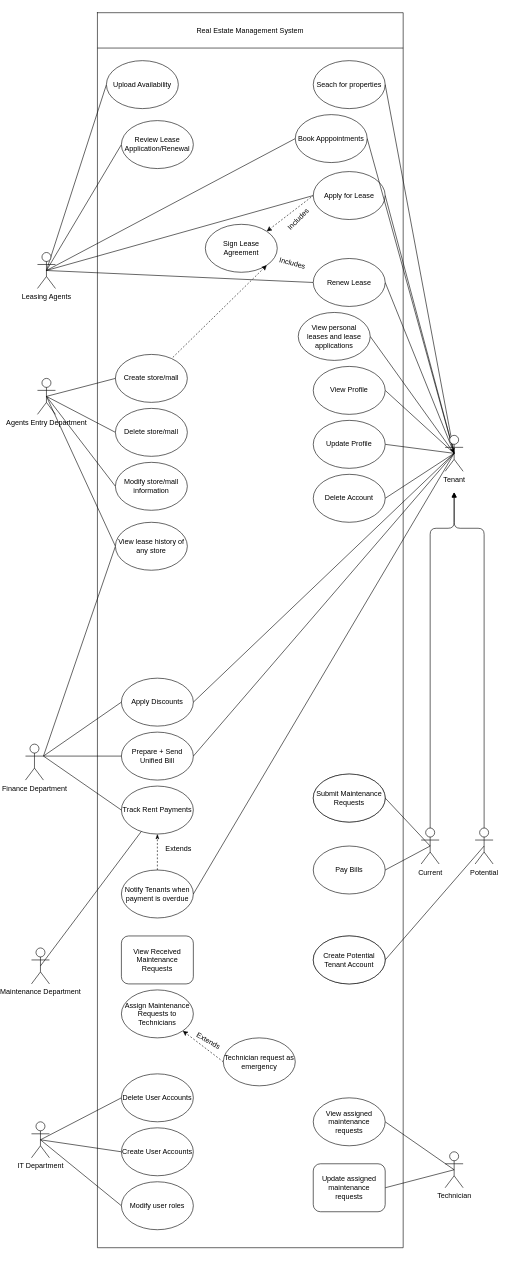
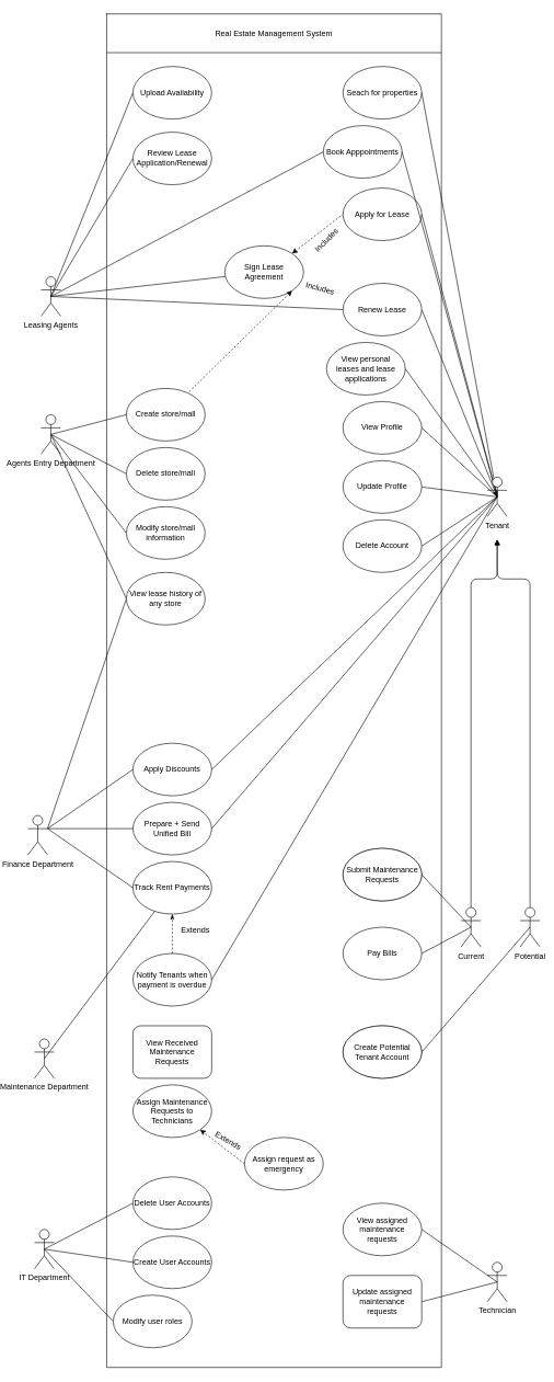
  <mxCell id="0" />
  <mxCell id="1" parent="0" />
  <mxCell id="2" value="" style="shape=table;startSize=0;container=1;collapsible=0;childLayout=tableLayout;" parent="1" vertex="1"><mxGeometry x="140" y="20" width="510" height="2060" as="geometry" /></mxCell>
  <mxCell id="3" value="" style="shape=tableRow;horizontal=0;startSize=0;swimlaneHead=0;swimlaneBody=0;top=0;left=0;bottom=0;right=0;collapsible=0;dropTarget=0;fillColor=none;points=[[0,0.5],[1,0.5]];portConstraint=eastwest;" parent="2" vertex="1"><mxGeometry width="510" height="59" as="geometry" /></mxCell>
  <mxCell id="4" value="Real Estate Management System" style="shape=partialRectangle;html=1;whiteSpace=wrap;connectable=0;overflow=hidden;fillColor=none;top=0;left=0;bottom=0;right=0;pointerEvents=1;" parent="3" vertex="1"><mxGeometry width="510" height="59" as="geometry"><mxRectangle width="510" height="59" as="alternateBounds" /></mxGeometry></mxCell>
  <mxCell id="5" value="" style="shape=tableRow;horizontal=0;startSize=0;swimlaneHead=0;swimlaneBody=0;top=0;left=0;bottom=0;right=0;collapsible=0;dropTarget=0;fillColor=none;points=[[0,0.5],[1,0.5]];portConstraint=eastwest;" parent="2" vertex="1"><mxGeometry y="59" width="510" height="2001" as="geometry" /></mxCell>
  <mxCell id="6" value="" style="shape=partialRectangle;html=1;whiteSpace=wrap;connectable=0;overflow=hidden;fillColor=none;top=0;left=0;bottom=0;right=0;pointerEvents=1;" parent="5" vertex="1"><mxGeometry width="510" height="2001" as="geometry"><mxRectangle width="510" height="2001" as="alternateBounds" /></mxGeometry></mxCell>
  <mxCell id="7" value="Prepare + Send Unified Bill" style="ellipse;whiteSpace=wrap;html=1;" parent="1" vertex="1"><mxGeometry x="180" y="1220" width="120" height="80" as="geometry" /></mxCell>
  <mxCell id="8" value="Apply Discounts" style="ellipse;whiteSpace=wrap;html=1;" parent="1" vertex="1"><mxGeometry x="180" y="1130" width="120" height="80" as="geometry" /></mxCell>
  <mxCell id="9" style="edgeStyle=none;html=1;exitX=0.5;exitY=0;exitDx=0;exitDy=0;entryX=0.5;entryY=1;entryDx=0;entryDy=0;endArrow=classicThin;endFill=1;dashed=1;" parent="1" source="10" target="12" edge="1"><mxGeometry relative="1" as="geometry" /></mxCell>
  <mxCell id="10" value="Notify Tenants when payment is overdue" style="ellipse;whiteSpace=wrap;html=1;" parent="1" vertex="1"><mxGeometry x="180" y="1450" width="120" height="80" as="geometry" /></mxCell>
  <mxCell id="11" value="Submit Maintenance Requests" style="ellipse;whiteSpace=wrap;html=1;" parent="1" vertex="1"><mxGeometry x="500" y="1290" width="120" height="80" as="geometry" /></mxCell>
  <mxCell id="12" value="Track Rent Payments" style="ellipse;whiteSpace=wrap;html=1;" parent="1" vertex="1"><mxGeometry x="180" y="1310" width="120" height="80" as="geometry" /></mxCell>
  <mxCell id="13" style="edgeStyle=none;html=1;exitX=1;exitY=0;exitDx=0;exitDy=0;entryX=0;entryY=0.5;entryDx=0;entryDy=0;endArrow=none;endFill=0;dashed=1;startArrow=classic;startFill=1;" parent="1" source="14" target="15" edge="1"><mxGeometry relative="1" as="geometry" /></mxCell>
  <mxCell id="14" value="Sign Lease Agreement" style="ellipse;whiteSpace=wrap;html=1;" parent="1" vertex="1"><mxGeometry x="320" y="373" width="120" height="80" as="geometry" /></mxCell>
  <mxCell id="15" value="Apply for Lease" style="ellipse;whiteSpace=wrap;html=1;" parent="1" vertex="1"><mxGeometry x="500" y="285" width="120" height="80" as="geometry" /></mxCell>
  <mxCell id="16" value="Book Apppointments" style="ellipse;whiteSpace=wrap;html=1;" parent="1" vertex="1"><mxGeometry x="470" y="190" width="120" height="80" as="geometry" /></mxCell>
  <mxCell id="17" value="Seach for properties" style="ellipse;whiteSpace=wrap;html=1;" parent="1" vertex="1"><mxGeometry x="500" y="100" width="120" height="80" as="geometry" /></mxCell>
  <mxCell id="18" value="Create store/mall" style="ellipse;whiteSpace=wrap;html=1;" parent="1" vertex="1"><mxGeometry x="170" y="590" width="120" height="80" as="geometry" /></mxCell>
  <mxCell id="19" style="edgeStyle=none;html=1;exitX=0.5;exitY=0.5;exitDx=0;exitDy=0;exitPerimeter=0;endArrow=none;endFill=0;" parent="1" source="20" target="12" edge="1"><mxGeometry relative="1" as="geometry" /></mxCell>
  <mxCell id="20" value="Maintenance Department" style="shape=umlActor;verticalLabelPosition=bottom;verticalAlign=top;html=1;outlineConnect=0;" parent="1" vertex="1"><mxGeometry x="30" y="1580" width="30" height="60" as="geometry" /></mxCell>
  <mxCell id="21" style="edgeStyle=none;html=1;exitX=1;exitY=0.333;exitDx=0;exitDy=0;exitPerimeter=0;entryX=0;entryY=0.5;entryDx=0;entryDy=0;endArrow=none;endFill=0;" parent="1" source="25" target="8" edge="1"><mxGeometry relative="1" as="geometry" /></mxCell>
  <mxCell id="22" style="edgeStyle=none;html=1;exitX=1;exitY=0.333;exitDx=0;exitDy=0;exitPerimeter=0;entryX=0;entryY=0.5;entryDx=0;entryDy=0;endArrow=none;endFill=0;" parent="1" source="25" target="12" edge="1"><mxGeometry relative="1" as="geometry" /></mxCell>
  <mxCell id="23" style="edgeStyle=none;html=1;exitX=1;exitY=0.333;exitDx=0;exitDy=0;exitPerimeter=0;entryX=0;entryY=0.5;entryDx=0;entryDy=0;endArrow=none;endFill=0;" parent="1" source="25" target="7" edge="1"><mxGeometry relative="1" as="geometry" /></mxCell>
  <mxCell id="24" style="edgeStyle=none;html=1;entryX=0;entryY=0.5;entryDx=0;entryDy=0;endArrow=none;endFill=0;exitX=1;exitY=0.333;exitDx=0;exitDy=0;exitPerimeter=0;" parent="1" source="25" target="85" edge="1"><mxGeometry relative="1" as="geometry"><mxPoint x="60" y="1260" as="sourcePoint" /></mxGeometry></mxCell>
  <mxCell id="25" value="Finance Department" style="shape=umlActor;verticalLabelPosition=bottom;verticalAlign=top;html=1;outlineConnect=0;" parent="1" vertex="1"><mxGeometry x="20" y="1240" width="30" height="60" as="geometry" /></mxCell>
  <mxCell id="26" style="edgeStyle=none;html=1;exitX=0.5;exitY=0.5;exitDx=0;exitDy=0;exitPerimeter=0;entryX=0;entryY=0.5;entryDx=0;entryDy=0;endArrow=none;endFill=0;" parent="1" source="30" target="18" edge="1"><mxGeometry relative="1" as="geometry" /></mxCell>
  <mxCell id="27" style="edgeStyle=none;html=1;exitX=0.5;exitY=0.5;exitDx=0;exitDy=0;exitPerimeter=0;entryX=0;entryY=0.5;entryDx=0;entryDy=0;endArrow=none;endFill=0;" parent="1" source="30" target="73" edge="1"><mxGeometry relative="1" as="geometry" /></mxCell>
  <mxCell id="28" style="edgeStyle=none;html=1;exitX=0.5;exitY=0.5;exitDx=0;exitDy=0;exitPerimeter=0;entryX=0;entryY=0.5;entryDx=0;entryDy=0;endArrow=none;endFill=0;" parent="1" source="30" target="74" edge="1"><mxGeometry relative="1" as="geometry" /></mxCell>
  <mxCell id="29" style="edgeStyle=none;html=1;exitX=0.5;exitY=0.5;exitDx=0;exitDy=0;exitPerimeter=0;entryX=0;entryY=0.5;entryDx=0;entryDy=0;endArrow=none;endFill=0;" parent="1" source="30" target="85" edge="1"><mxGeometry relative="1" as="geometry" /></mxCell>
  <mxCell id="30" value="Agents Entry Department" style="shape=umlActor;verticalLabelPosition=bottom;verticalAlign=top;html=1;outlineConnect=0;" parent="1" vertex="1"><mxGeometry x="40" y="630" width="30" height="60" as="geometry" /></mxCell>
  <mxCell id="31" style="edgeStyle=none;html=1;exitX=0.5;exitY=0.5;exitDx=0;exitDy=0;exitPerimeter=0;entryX=1;entryY=0.5;entryDx=0;entryDy=0;endArrow=none;endFill=0;" parent="1" source="41" target="17" edge="1"><mxGeometry relative="1" as="geometry" /></mxCell>
  <mxCell id="32" style="edgeStyle=none;html=1;exitX=0.5;exitY=0.5;exitDx=0;exitDy=0;exitPerimeter=0;entryX=1;entryY=0.5;entryDx=0;entryDy=0;endArrow=none;endFill=0;" parent="1" source="41" target="16" edge="1"><mxGeometry relative="1" as="geometry" /></mxCell>
  <mxCell id="33" style="edgeStyle=none;html=1;exitX=0.5;exitY=0.5;exitDx=0;exitDy=0;exitPerimeter=0;entryX=1;entryY=0.5;entryDx=0;entryDy=0;endArrow=none;endFill=0;" parent="1" source="41" target="15" edge="1"><mxGeometry relative="1" as="geometry" /></mxCell>
  <mxCell id="34" style="edgeStyle=none;html=1;exitX=0.5;exitY=0.5;exitDx=0;exitDy=0;exitPerimeter=0;endArrow=none;endFill=0;entryX=1;entryY=0.5;entryDx=0;entryDy=0;" parent="1" source="41" target="10" edge="1"><mxGeometry relative="1" as="geometry"><mxPoint x="280" y="730" as="targetPoint" /></mxGeometry></mxCell>
  <mxCell id="35" style="edgeStyle=none;html=1;exitX=0.5;exitY=0.5;exitDx=0;exitDy=0;exitPerimeter=0;entryX=1;entryY=0.5;entryDx=0;entryDy=0;endArrow=none;endFill=0;" parent="1" source="41" target="7" edge="1"><mxGeometry relative="1" as="geometry" /></mxCell>
  <mxCell id="36" style="edgeStyle=none;html=1;exitX=0.5;exitY=0.5;exitDx=0;exitDy=0;exitPerimeter=0;entryX=1;entryY=0.5;entryDx=0;entryDy=0;endArrow=none;endFill=0;" parent="1" source="41" target="62" edge="1"><mxGeometry relative="1" as="geometry" /></mxCell>
  <mxCell id="37" style="edgeStyle=none;html=1;exitX=0.5;exitY=0.5;exitDx=0;exitDy=0;exitPerimeter=0;entryX=1;entryY=0.5;entryDx=0;entryDy=0;endArrow=none;endFill=0;" parent="1" source="41" target="8" edge="1"><mxGeometry relative="1" as="geometry" /></mxCell>
  <mxCell id="38" style="edgeStyle=none;html=1;exitX=0.5;exitY=0.5;exitDx=0;exitDy=0;exitPerimeter=0;entryX=1;entryY=0.5;entryDx=0;entryDy=0;endArrow=none;endFill=0;" parent="1" source="41" target="72" edge="1"><mxGeometry relative="1" as="geometry" /></mxCell>
  <mxCell id="39" style="edgeStyle=none;html=1;exitX=0.5;exitY=0.5;exitDx=0;exitDy=0;exitPerimeter=0;entryX=1;entryY=0.5;entryDx=0;entryDy=0;endArrow=none;endFill=0;" parent="1" source="41" target="78" edge="1"><mxGeometry relative="1" as="geometry" /></mxCell>
  <mxCell id="40" style="edgeStyle=none;html=1;exitX=0.5;exitY=0.5;exitDx=0;exitDy=0;exitPerimeter=0;entryX=1;entryY=0.5;entryDx=0;entryDy=0;endArrow=none;endFill=0;" parent="1" source="41" target="84" edge="1"><mxGeometry relative="1" as="geometry" /></mxCell>
  <mxCell id="41" value="Tenant" style="shape=umlActor;verticalLabelPosition=bottom;verticalAlign=top;html=1;outlineConnect=0;" parent="1" vertex="1"><mxGeometry x="720" y="725" width="30" height="60" as="geometry" /></mxCell>
  <mxCell id="42" style="edgeStyle=none;html=1;exitX=0.5;exitY=0.5;exitDx=0;exitDy=0;exitPerimeter=0;entryX=0;entryY=0.5;entryDx=0;entryDy=0;endArrow=none;endFill=0;" parent="1" source="47" target="50" edge="1"><mxGeometry relative="1" as="geometry" /></mxCell>
  <mxCell id="43" style="edgeStyle=none;html=1;exitX=0.5;exitY=0.5;exitDx=0;exitDy=0;exitPerimeter=0;entryX=0;entryY=0.5;entryDx=0;entryDy=0;endArrow=none;endFill=0;" parent="1" source="47" target="16" edge="1"><mxGeometry relative="1" as="geometry" /></mxCell>
- <mxCell id="44" style="edgeStyle=none;html=1;exitX=0.5;exitY=0.5;exitDx=0;exitDy=0;exitPerimeter=0;entryX=0;entryY=0.5;entryDx=0;entryDy=0;endArrow=none;endFill=0;" parent="1" source="47" target="15" edge="1"><mxGeometry relative="1" as="geometry" /></mxCell>
+ <mxCell id="44" style="edgeStyle=none;html=1;exitX=0.5;exitY=0.5;exitDx=0;exitDy=0;exitPerimeter=0;endArrow=none;endFill=0;" parent="1" source="47" target="14" edge="1"><mxGeometry relative="1" as="geometry" /></mxCell>
  <mxCell id="45" style="edgeStyle=none;html=1;exitX=0.5;exitY=0.5;exitDx=0;exitDy=0;exitPerimeter=0;entryX=0;entryY=0.5;entryDx=0;entryDy=0;endArrow=none;endFill=0;" parent="1" source="47" target="90" edge="1"><mxGeometry relative="1" as="geometry" /></mxCell>
  <mxCell id="46" style="edgeStyle=none;html=1;exitX=0.5;exitY=0.5;exitDx=0;exitDy=0;exitPerimeter=0;entryX=0;entryY=0.5;entryDx=0;entryDy=0;endArrow=none;endFill=0;" parent="1" source="47" target="87" edge="1"><mxGeometry relative="1" as="geometry" /></mxCell>
  <mxCell id="47" value="Leasing Agents" style="shape=umlActor;verticalLabelPosition=bottom;verticalAlign=top;html=1;outlineConnect=0;" parent="1" vertex="1"><mxGeometry x="40" y="420" width="30" height="60" as="geometry" /></mxCell>
  <mxCell id="48" value="View Received Maintenance Requests" style="whiteSpace=wrap;html=1;rounded=1;" parent="1" vertex="1"><mxGeometry x="180" y="1560" width="120" height="80" as="geometry" /></mxCell>
  <mxCell id="49" value="Assign Maintenance Requests to Technicians" style="ellipse;whiteSpace=wrap;html=1;" parent="1" vertex="1"><mxGeometry x="180" y="1650" width="120" height="80" as="geometry" /></mxCell>
- <mxCell id="50" value="Upload Availability" style="ellipse;whiteSpace=wrap;html=1;" parent="1" vertex="1"><mxGeometry x="155" y="100" width="120" height="80" as="geometry" /></mxCell>
+ <mxCell id="50" value="Upload Availability" style="ellipse;whiteSpace=wrap;html=1;" parent="1" vertex="1"><mxGeometry x="180" y="100" width="120" height="80" as="geometry" /></mxCell>
  <mxCell id="51" value="Extends" style="text;html=1;align=center;verticalAlign=middle;resizable=0;points=[];autosize=1;strokeColor=none;fillColor=none;" parent="1" vertex="1"><mxGeometry x="240" y="1400" width="70" height="30" as="geometry" /></mxCell>
  <mxCell id="52" style="edgeStyle=orthogonalEdgeStyle;html=1;exitX=0.5;exitY=0;exitDx=0;exitDy=0;exitPerimeter=0;endArrow=block;endFill=1;" parent="1" source="55" edge="1"><mxGeometry relative="1" as="geometry"><mxPoint x="735" y="820" as="targetPoint" /><Array as="points"><mxPoint x="695" y="880" /><mxPoint x="735" y="880" /></Array></mxGeometry></mxCell>
  <mxCell id="53" style="html=1;exitX=0.5;exitY=0.5;exitDx=0;exitDy=0;exitPerimeter=0;entryX=1;entryY=0.5;entryDx=0;entryDy=0;endArrow=none;endFill=0;" parent="1" source="55" target="11" edge="1"><mxGeometry relative="1" as="geometry" /></mxCell>
  <mxCell id="54" style="edgeStyle=none;html=1;exitX=0.5;exitY=0.5;exitDx=0;exitDy=0;exitPerimeter=0;entryX=1;entryY=0.5;entryDx=0;entryDy=0;endArrow=none;endFill=0;" parent="1" source="55" target="80" edge="1"><mxGeometry relative="1" as="geometry"><mxPoint x="500" y="1430" as="targetPoint" /></mxGeometry></mxCell>
  <mxCell id="55" value="Current&lt;br&gt;" style="shape=umlActor;verticalLabelPosition=bottom;verticalAlign=top;html=1;outlineConnect=0;" parent="1" vertex="1"><mxGeometry x="680" y="1380" width="30" height="60" as="geometry" /></mxCell>
  <mxCell id="56" style="edgeStyle=orthogonalEdgeStyle;html=1;exitX=0.5;exitY=0;exitDx=0;exitDy=0;exitPerimeter=0;endArrow=block;endFill=1;" parent="1" source="58" edge="1"><mxGeometry relative="1" as="geometry"><mxPoint x="735" y="820" as="targetPoint" /><Array as="points"><mxPoint x="785" y="880" /><mxPoint x="735" y="880" /></Array></mxGeometry></mxCell>
  <mxCell id="57" style="elbow=vertical;html=1;exitX=0.5;exitY=0.5;exitDx=0;exitDy=0;exitPerimeter=0;entryX=1;entryY=0.5;entryDx=0;entryDy=0;endArrow=none;endFill=0;" parent="1" source="58" target="70" edge="1"><mxGeometry relative="1" as="geometry" /></mxCell>
  <mxCell id="58" value="Potential" style="shape=umlActor;verticalLabelPosition=bottom;verticalAlign=top;html=1;outlineConnect=0;" parent="1" vertex="1"><mxGeometry x="770" y="1380" width="30" height="60" as="geometry" /></mxCell>
  <mxCell id="59" style="edgeStyle=none;html=1;entryX=1;entryY=0.5;entryDx=0;entryDy=0;endArrow=none;endFill=0;exitX=0.5;exitY=0.5;exitDx=0;exitDy=0;exitPerimeter=0;" parent="1" source="60" target="61" edge="1"><mxGeometry relative="1" as="geometry"><mxPoint x="715" y="1900" as="sourcePoint" /></mxGeometry></mxCell>
  <mxCell id="60" value="Technician" style="shape=umlActor;verticalLabelPosition=bottom;verticalAlign=top;html=1;outlineConnect=0;direction=east;" parent="1" vertex="1"><mxGeometry x="720" y="1920" width="30" height="60" as="geometry" /></mxCell>
  <mxCell id="61" value="View assigned maintenance requests" style="ellipse;whiteSpace=wrap;html=1;" parent="1" vertex="1"><mxGeometry x="500" y="1830" width="120" height="80" as="geometry" /></mxCell>
  <mxCell id="62" value="View personal &lt;br&gt;leases and lease applications" style="ellipse;whiteSpace=wrap;html=1;" parent="1" vertex="1"><mxGeometry x="475" y="520" width="120" height="80" as="geometry" /></mxCell>
  <mxCell id="63" value="Includes" style="text;html=1;align=center;verticalAlign=middle;resizable=0;points=[];autosize=1;strokeColor=none;fillColor=none;rotation=-45;" parent="1" vertex="1"><mxGeometry x="440" y="350" width="70" height="30" as="geometry" /></mxCell>
  <mxCell id="64" style="html=1;exitX=0.5;exitY=0.5;exitDx=0;exitDy=0;exitPerimeter=0;entryX=0;entryY=0.5;entryDx=0;entryDy=0;endArrow=none;endFill=0;" parent="1" source="67" target="68" edge="1"><mxGeometry relative="1" as="geometry" /></mxCell>
  <mxCell id="65" style="edgeStyle=none;html=1;exitX=0.5;exitY=0.5;exitDx=0;exitDy=0;exitPerimeter=0;entryX=0;entryY=0.5;entryDx=0;entryDy=0;endArrow=none;endFill=0;" parent="1" source="67" target="69" edge="1"><mxGeometry relative="1" as="geometry" /></mxCell>
  <mxCell id="66" style="edgeStyle=none;html=1;exitX=0.5;exitY=0.5;exitDx=0;exitDy=0;exitPerimeter=0;entryX=0;entryY=0.5;entryDx=0;entryDy=0;endArrow=none;endFill=0;" parent="1" source="67" target="71" edge="1"><mxGeometry relative="1" as="geometry" /></mxCell>
  <mxCell id="67" value="IT Department" style="shape=umlActor;verticalLabelPosition=bottom;verticalAlign=top;html=1;outlineConnect=0;" parent="1" vertex="1"><mxGeometry x="30" y="1870" width="30" height="60" as="geometry" /></mxCell>
  <mxCell id="68" value="Delete User Accounts" style="ellipse;whiteSpace=wrap;html=1;" parent="1" vertex="1"><mxGeometry x="180" y="1790" width="120" height="80" as="geometry" /></mxCell>
  <mxCell id="69" value="Create User Accounts" style="ellipse;whiteSpace=wrap;html=1;" parent="1" vertex="1"><mxGeometry x="180" y="1880" width="120" height="80" as="geometry" /></mxCell>
  <mxCell id="70" value="Create Potential Tenant Account" style="ellipse;whiteSpace=wrap;html=1;" parent="1" vertex="1"><mxGeometry x="500" y="1560" width="120" height="80" as="geometry" /></mxCell>
- <mxCell id="71" value="Modify user roles" style="ellipse;whiteSpace=wrap;html=1;" parent="1" vertex="1"><mxGeometry x="180" y="1970" width="120" height="80" as="geometry" /></mxCell>
+ <mxCell id="71" value="Modify user roles" style="ellipse;whiteSpace=wrap;html=1;" parent="1" vertex="1"><mxGeometry x="150" y="1970" width="120" height="80" as="geometry" /></mxCell>
  <mxCell id="72" value="View Profile" style="ellipse;whiteSpace=wrap;html=1;" parent="1" vertex="1"><mxGeometry x="500" y="610" width="120" height="80" as="geometry" /></mxCell>
  <mxCell id="73" value="Delete store/mall" style="ellipse;whiteSpace=wrap;html=1;" parent="1" vertex="1"><mxGeometry x="170" y="680" width="120" height="80" as="geometry" /></mxCell>
  <mxCell id="74" value="Modify store/mall information" style="ellipse;whiteSpace=wrap;html=1;" parent="1" vertex="1"><mxGeometry x="170" y="770" width="120" height="80" as="geometry" /></mxCell>
  <mxCell id="75" style="edgeStyle=none;html=1;exitX=0;exitY=0.5;exitDx=0;exitDy=0;entryX=1;entryY=1;entryDx=0;entryDy=0;endArrow=classic;endFill=1;dashed=1;" parent="1" source="76" target="49" edge="1"><mxGeometry relative="1" as="geometry" /></mxCell>
- <mxCell id="76" value="Technician request as emergency" style="ellipse;whiteSpace=wrap;html=1;" parent="1" vertex="1"><mxGeometry x="350" y="1730" width="120" height="80" as="geometry" /></mxCell>
+ <mxCell id="76" value="Assign request as emergency" style="ellipse;whiteSpace=wrap;html=1;" parent="1" vertex="1"><mxGeometry x="350" y="1730" width="120" height="80" as="geometry" /></mxCell>
  <mxCell id="77" value="Extends" style="text;html=1;align=center;verticalAlign=middle;resizable=0;points=[];autosize=1;strokeColor=none;fillColor=none;rotation=30;" parent="1" vertex="1"><mxGeometry x="290" y="1720" width="70" height="30" as="geometry" /></mxCell>
  <mxCell id="78" value="Update Profile" style="ellipse;whiteSpace=wrap;html=1;" parent="1" vertex="1"><mxGeometry x="500" y="700" width="120" height="80" as="geometry" /></mxCell>
  <mxCell id="79" value="Submit Maintenance Requests" style="ellipse;whiteSpace=wrap;html=1;" parent="1" vertex="1"><mxGeometry x="500" y="1290" width="120" height="80" as="geometry" /></mxCell>
  <mxCell id="80" value="Pay Bills" style="ellipse;whiteSpace=wrap;html=1;" parent="1" vertex="1"><mxGeometry x="500" y="1410" width="120" height="80" as="geometry" /></mxCell>
  <mxCell id="81" value="Create Potential Tenant Account" style="ellipse;whiteSpace=wrap;html=1;" parent="1" vertex="1"><mxGeometry x="500" y="1560" width="120" height="80" as="geometry" /></mxCell>
  <mxCell id="82" style="edgeStyle=none;html=1;exitX=1;exitY=0.5;exitDx=0;exitDy=0;entryX=0.5;entryY=0.5;entryDx=0;entryDy=0;entryPerimeter=0;endArrow=none;endFill=0;" parent="1" source="83" target="60" edge="1"><mxGeometry relative="1" as="geometry" /></mxCell>
  <mxCell id="83" value="Update assigned maintenance requests" style="whiteSpace=wrap;html=1;rounded=1;" parent="1" vertex="1"><mxGeometry x="500" y="1940" width="120" height="80" as="geometry" /></mxCell>
  <mxCell id="84" value="Delete Account" style="ellipse;whiteSpace=wrap;html=1;" parent="1" vertex="1"><mxGeometry x="500" y="790" width="120" height="80" as="geometry" /></mxCell>
  <mxCell id="85" value="View lease history of any store" style="ellipse;whiteSpace=wrap;html=1;" parent="1" vertex="1"><mxGeometry x="170" y="870" width="120" height="80" as="geometry" /></mxCell>
  <mxCell id="86" style="edgeStyle=none;html=1;exitX=1;exitY=0.5;exitDx=0;exitDy=0;entryX=0.5;entryY=0.5;entryDx=0;entryDy=0;entryPerimeter=0;" parent="1" source="87" target="41" edge="1"><mxGeometry relative="1" as="geometry" /></mxCell>
  <mxCell id="87" value="Renew Lease" style="ellipse;whiteSpace=wrap;html=1;" parent="1" vertex="1"><mxGeometry x="500" y="430" width="120" height="80" as="geometry" /></mxCell>
  <mxCell id="88" style="edgeStyle=none;html=1;exitX=1;exitY=1;exitDx=0;exitDy=0;endArrow=none;endFill=0;dashed=1;startArrow=classic;startFill=1;" parent="1" source="14" target="18" edge="1"><mxGeometry relative="1" as="geometry"><mxPoint x="372.43" y="519.72" as="sourcePoint" /><mxPoint x="510.004" y="483.004" as="targetPoint" /></mxGeometry></mxCell>
  <mxCell id="89" value="Includes" style="text;html=1;align=center;verticalAlign=middle;resizable=0;points=[];autosize=1;strokeColor=none;fillColor=none;rotation=15;" parent="1" vertex="1"><mxGeometry x="430" y="423" width="70" height="30" as="geometry" /></mxCell>
  <mxCell id="90" value="Review Lease Application/Renewal" style="ellipse;whiteSpace=wrap;html=1;" parent="1" vertex="1"><mxGeometry x="180" y="200" width="120" height="80" as="geometry" /></mxCell>
